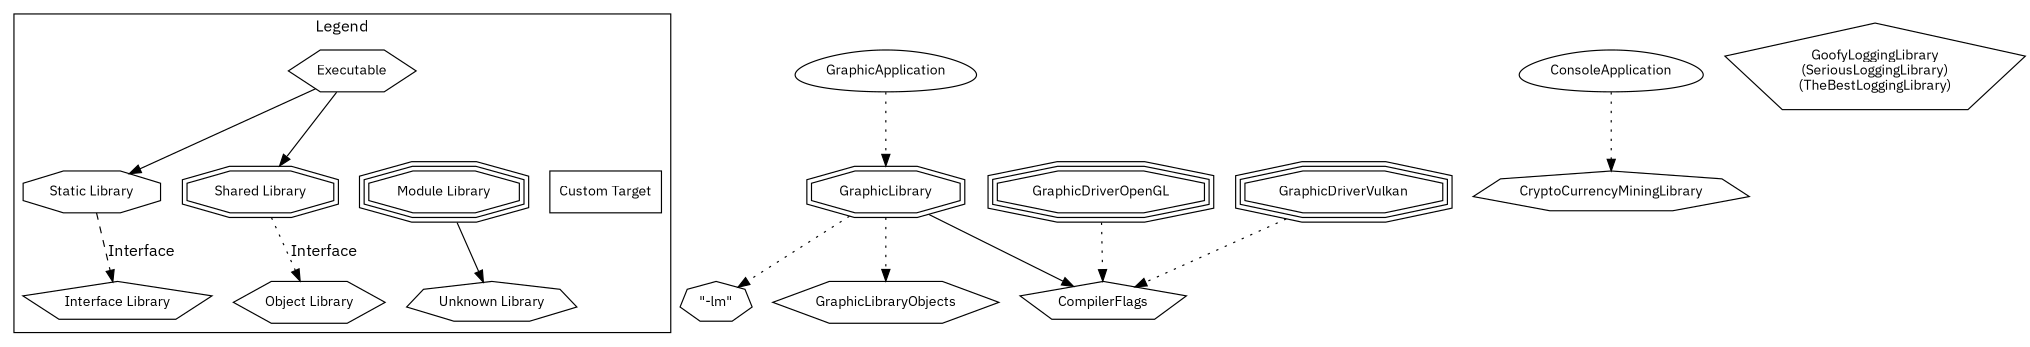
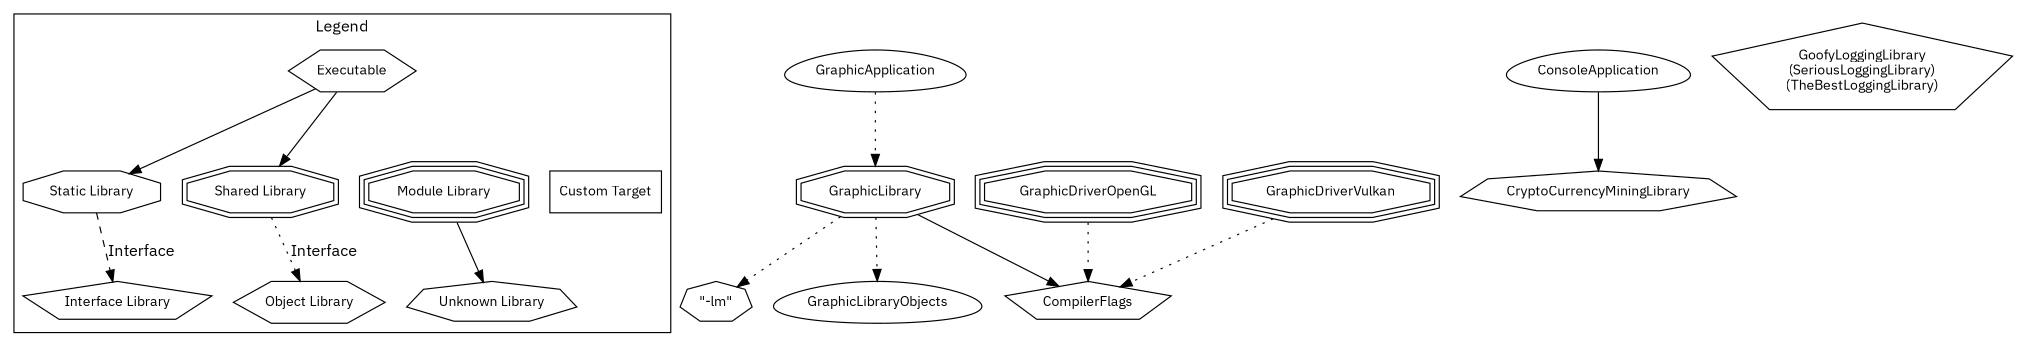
  digraph {
    fontname="IBM Plex Sans"
    node [fontname="IBM Plex Sans" fontsize=12 shape=hexagon]
    edge [fontname="IBM Plex Sans" style=dotted]
    n1 [label=Executable]
    n2 [label="Static Library" shape=octagon]
    n3 [label="Shared Library" shape=doubleoctagon]
    n4 [label="Module Library" shape=tripleoctagon]
    n5 [label="Custom Target" shape=box]
    n6 [label="Interface Library" shape=pentagon]
    n7 [label="Object Library"]
    n8 [label="Unknown Library" shape=septagon]
    n9 [label=CompilerFlags shape=pentagon]
    n10 [label=ConsoleApplication shape=egg]
    n11 [label=CryptoCurrencyMiningLibrary shape=septagon]
    n12 [label="GoofyLoggingLibrary\n(SeriousLoggingLibrary)\n(TheBestLoggingLibrary)" shape=pentagon]
    n13 [label=GraphicApplication shape=egg]
    n14 [label=GraphicLibrary shape=doubleoctagon]
    n15 [label="\"-lm\"" shape=septagon]
-   n16 [label=GraphicLibraryObjects]
+   n16 [label=GraphicLibraryObjects shape=egg]
    n17 [label=GraphicDriverOpenGL shape=tripleoctagon]
    n18 [label=GraphicDriverVulkan shape=tripleoctagon]
    subgraph cluster_1 {
      color=black
      label=Legend
      n1
      n2
      n3
      n4
      n5
      n6
      n7
      n8
    }
    n1 -> n2 [style=solid]
    n1 -> n3 [style=solid]
    n1 -> n4 [style=invis]
    n1 -> n5 [style=invis]
    n2 -> n6 [label=Interface style=dashed]
    n3 -> n7 [label=Interface]
    n4 -> n8 [style=solid]
-   n10 -> n11
+   n10 -> n11 [style=solid]
    n13 -> n14
    n14 -> n9 [style=""]
    n14 -> n15
    n14 -> n16
    n17 -> n9
    n18 -> n9
  }
